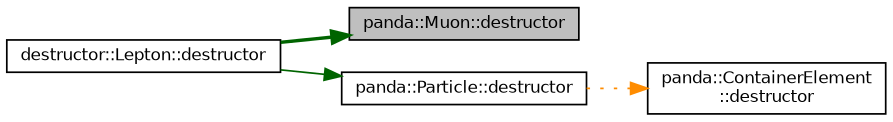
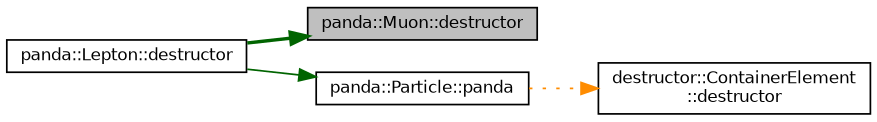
  digraph {
    rankdir=LR
    node [color=black fillcolor=white fontname=Helvetica fontsize=10 shape=record style=filled]
    edge [color=darkgreen fontname=Helvetica fontsize=10 labelfontname=Helvetica labelfontsize=10]
    n1 [fillcolor=grey75 fontcolor=black height=0.2 label="panda::Muon::destructor" width=0.4]
-   n2 [height=0.2 label="destructor::Lepton::destructor" width=0.4]
-   n3 [height=0.2 label="panda::Particle::destructor" width=0.4]
-   n4 [height=0.2 label="panda::ContainerElement\l::destructor" width=0.4]
+   n2 [height=0.2 label="panda::Lepton::destructor" width=0.4]
+   n3 [height=0.2 label="panda::Particle::panda" width=0.4]
+   n4 [height=0.2 label="destructor::ContainerElement\l::destructor" width=0.4]
    n2 -> n1 [style=bold]
    n2 -> n3 [style=solid]
    n3 -> n4 [color=darkorange style=dotted]
  }
